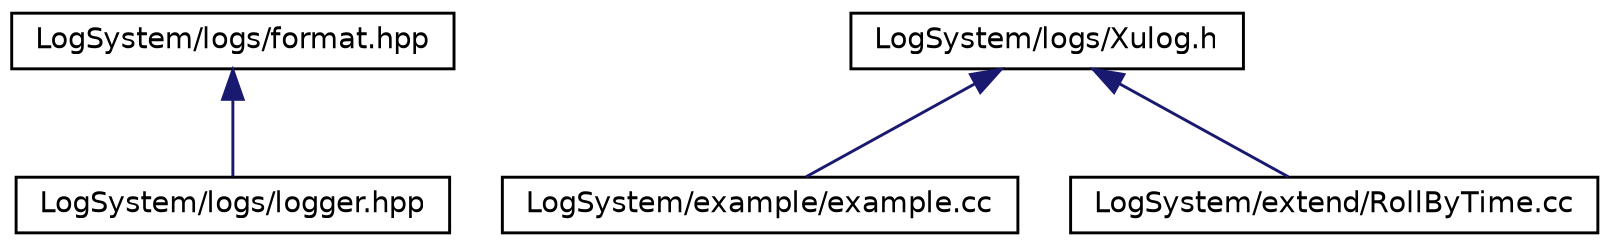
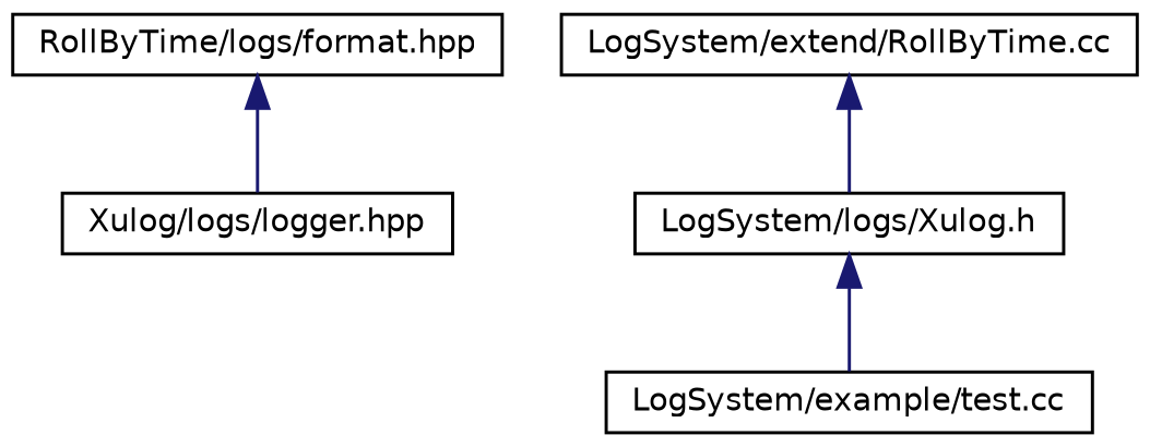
  digraph {
    node [color=black fillcolor=white fontname=Helvetica fontsize=10 shape=record style=filled]
    edge [color=midnightblue dir=back fontname=Helvetica fontsize=10 labelfontname=Helvetica labelfontsize=10 style=solid]
-   n1 [height=0.2 label="LogSystem/logs/format.hpp" width=0.4]
-   n2 [height=0.2 label="LogSystem/logs/logger.hpp" width=0.4]
+   n1 [height=0.2 label="RollByTime/logs/format.hpp" width=0.4]
+   n2 [height=0.2 label="Xulog/logs/logger.hpp" width=0.4]
    n3 [height=0.2 label="LogSystem/logs/Xulog.h" width=0.4]
-   n4 [height=0.2 label="LogSystem/example/example.cc" width=0.4]
+   n4 [height=0.2 label="LogSystem/example/test.cc" width=0.4]
    n5 [height=0.2 label="LogSystem/extend/RollByTime.cc" width=0.4]
    n1 -> n2
    n3 -> n4
-   n3 -> n5
+   n5 -> n3
  }
